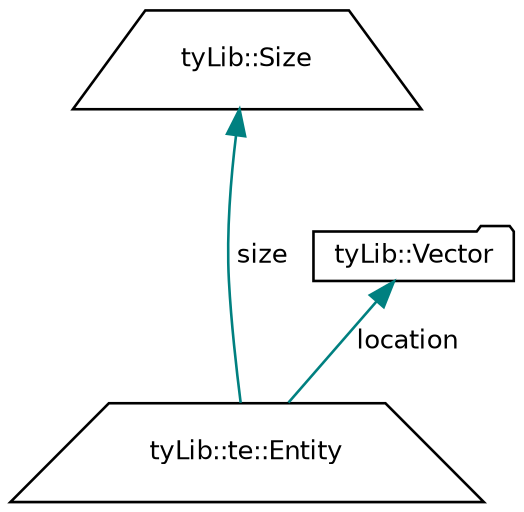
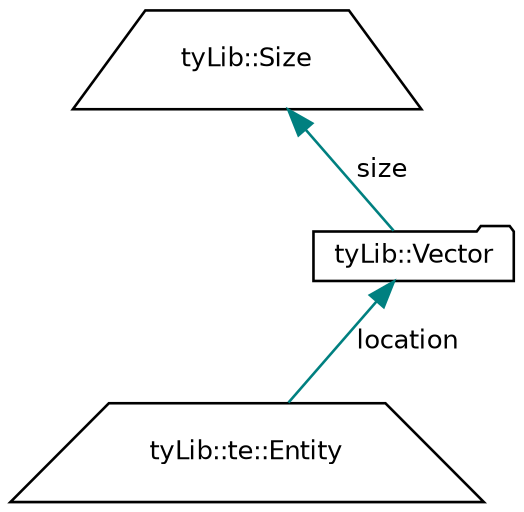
  digraph {
    node [color=black fillcolor=white fontname=Helvetica fontsize=10 shape=trapezium style=filled]
    edge [color=teal dir=back fontname=Helvetica fontsize=10 labelfontname=Helvetica labelfontsize=10 style=solid]
    n1 [height=0.2 label="tyLib::te::Entity" width=0.4]
    n2 [height=0.2 label="tyLib::Size" width=0.4]
    n3 [height=0.2 label="tyLib::Vector" shape=folder width=0.4]
-   n2 -> n1 [label=" size"]
+   n2 -> n3 [label=" size"]
    n3 -> n1 [label=" location"]
  }
